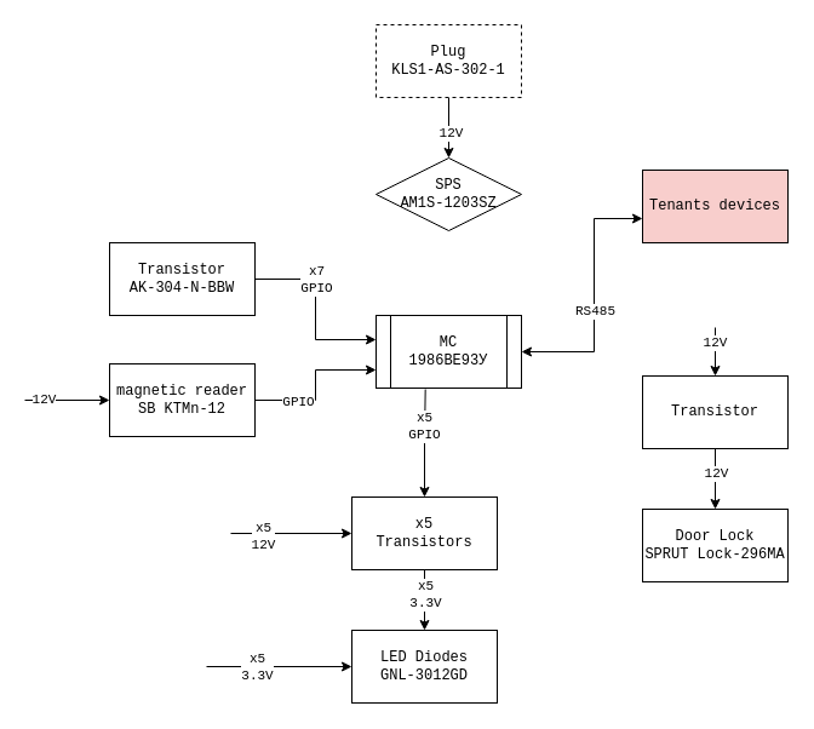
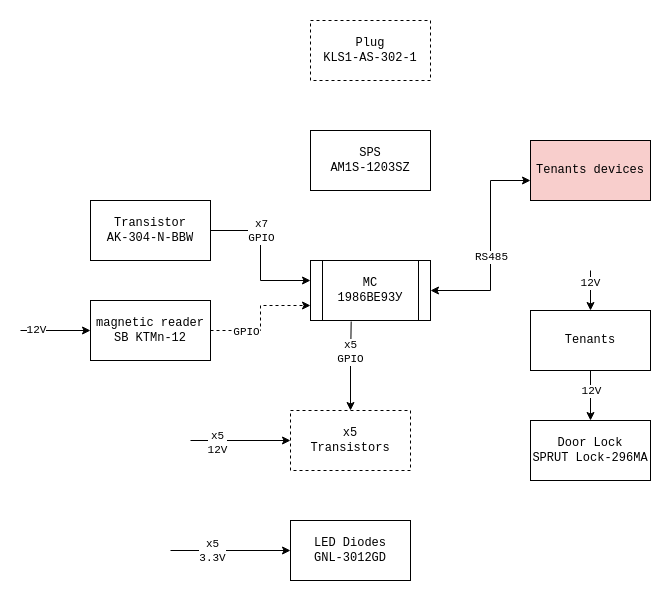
  <mxCell id="0" />
  <mxCell id="1" parent="0" />
  <mxCell id="2" value="" style="edgeStyle=orthogonalEdgeStyle;rounded=0;orthogonalLoop=1;jettySize=auto;html=1;startArrow=classic;startFill=1;endArrow=none;endFill=0;fontFamily=Courier New;" parent="1" source="4" target="23" edge="1"><mxGeometry relative="1" as="geometry"><Array as="points"><mxPoint x="260" y="280" /><mxPoint x="260" y="230" /></Array></mxGeometry></mxCell>
  <mxCell id="3" value="&lt;div&gt;x7&lt;/div&gt;&lt;div&gt;GPIO&lt;/div&gt;" style="edgeLabel;html=1;align=center;verticalAlign=middle;resizable=0;points=[];fontFamily=Courier New;" parent="2" vertex="1" connectable="0"><mxGeometry x="0.664" relative="1" as="geometry"><mxPoint x="25" as="offset" /></mxGeometry></mxCell>
  <mxCell id="4" value="&lt;div&gt;MC&lt;br&gt;&lt;/div&gt;&lt;div&gt;1986ВЕ93У&lt;/div&gt;" style="shape=process;whiteSpace=wrap;html=1;backgroundOutline=1;fontFamily=Courier New;" parent="1" vertex="1"><mxGeometry x="310" y="260" width="120" height="60" as="geometry" /></mxCell>
- <mxCell id="5" value="&lt;div&gt;SPS&lt;/div&gt;AM1S-1203SZ" style="rhombus;whiteSpace=wrap;html=1;fontFamily=Courier New;" parent="1" vertex="1"><mxGeometry x="310" y="130" width="120" height="60" as="geometry" /></mxCell>
- <mxCell id="6" value="" style="edgeStyle=orthogonalEdgeStyle;rounded=0;orthogonalLoop=1;jettySize=auto;html=1;fontFamily=Courier New;" parent="1" source="8" target="5" edge="1"><mxGeometry relative="1" as="geometry" /></mxCell>
- <mxCell id="7" value="12V" style="edgeLabel;html=1;align=center;verticalAlign=middle;resizable=0;points=[];fontFamily=Courier New;" parent="6" vertex="1" connectable="0"><mxGeometry x="0.16" y="1" relative="1" as="geometry"><mxPoint as="offset" /></mxGeometry></mxCell>
+ <mxCell id="5" value="&lt;div&gt;SPS&lt;/div&gt;AM1S-1203SZ" style="rounded=0;whiteSpace=wrap;html=1;fontFamily=Courier New;" parent="1" vertex="1"><mxGeometry x="310" y="130" width="120" height="60" as="geometry" /></mxCell>
  <mxCell id="8" value="&lt;div&gt;Plug&lt;/div&gt;&lt;div&gt;KLS1-AS-302-1&lt;br&gt;&lt;/div&gt;" style="rounded=0;whiteSpace=wrap;html=1;fontFamily=Courier New;dashed=1;" parent="1" vertex="1"><mxGeometry x="310" y="20" width="120" height="60" as="geometry" /></mxCell>
  <mxCell id="9" style="edgeStyle=orthogonalEdgeStyle;rounded=0;orthogonalLoop=1;jettySize=auto;html=1;fontFamily=Courier New;startArrow=classic;startFill=1;" parent="1" source="11" target="4" edge="1"><mxGeometry relative="1" as="geometry"><mxPoint x="510" y="260" as="targetPoint" /><Array as="points"><mxPoint x="490" y="180" /><mxPoint x="490" y="290" /></Array></mxGeometry></mxCell>
  <mxCell id="10" value="RS485" style="edgeLabel;html=1;align=center;verticalAlign=middle;resizable=0;points=[];fontFamily=Courier New;" parent="9" vertex="1" connectable="0"><mxGeometry x="0.103" relative="1" as="geometry"><mxPoint as="offset" /></mxGeometry></mxCell>
  <mxCell id="11" value="Tenants devices" style="rounded=0;whiteSpace=wrap;html=1;fontFamily=Courier New;fillColor=#f8cecc;" parent="1" vertex="1"><mxGeometry x="530" y="140" width="120" height="60" as="geometry" /></mxCell>
  <mxCell id="12" value="" style="edgeStyle=orthogonalEdgeStyle;rounded=0;orthogonalLoop=1;jettySize=auto;html=1;startArrow=none;startFill=0;endArrow=classic;endFill=1;fontFamily=Courier New;" parent="1" source="14" target="20" edge="1"><mxGeometry relative="1" as="geometry" /></mxCell>
  <mxCell id="13" value="12V" style="edgeLabel;html=1;align=center;verticalAlign=middle;resizable=0;points=[];fontFamily=Courier New;" parent="12" vertex="1" connectable="0"><mxGeometry x="0.35" relative="1" as="geometry"><mxPoint y="-14" as="offset" /></mxGeometry></mxCell>
- <mxCell id="14" value="Transistor" style="rounded=0;whiteSpace=wrap;html=1;fontFamily=Courier New;" parent="1" vertex="1"><mxGeometry x="530" y="310" width="120" height="60" as="geometry" /></mxCell>
+ <mxCell id="14" value="Tenants" style="rounded=0;whiteSpace=wrap;html=1;fontFamily=Courier New;" parent="1" vertex="1"><mxGeometry x="530" y="310" width="120" height="60" as="geometry" /></mxCell>
  <mxCell id="15" style="edgeStyle=orthogonalEdgeStyle;rounded=0;orthogonalLoop=1;jettySize=auto;html=1;entryX=0.339;entryY=1.017;entryDx=0;entryDy=0;entryPerimeter=0;fontFamily=Courier New;startArrow=classic;startFill=1;endArrow=none;endFill=0;exitX=0.5;exitY=0;exitDx=0;exitDy=0;" parent="1" source="31" target="4" edge="1"><mxGeometry relative="1" as="geometry" /></mxCell>
  <mxCell id="16" value="&lt;div&gt;x5&lt;/div&gt;&lt;div&gt;GPIO&lt;/div&gt;" style="edgeLabel;html=1;align=center;verticalAlign=middle;resizable=0;points=[];fontFamily=Courier New;" parent="15" vertex="1" connectable="0"><mxGeometry x="0.321" y="1" relative="1" as="geometry"><mxPoint as="offset" /></mxGeometry></mxCell>
  <mxCell id="17" value="&lt;div&gt;LED Diodes&lt;/div&gt;&lt;div&gt;GNL-3012GD&lt;br&gt;&lt;/div&gt;" style="rounded=0;whiteSpace=wrap;html=1;fontFamily=Courier New;" parent="1" vertex="1"><mxGeometry x="290" y="520" width="120" height="60" as="geometry" /></mxCell>
  <mxCell id="18" value="" style="endArrow=classic;html=1;rounded=0;fontFamily=Courier New;edgeStyle=orthogonalEdgeStyle;entryX=0;entryY=0.5;entryDx=0;entryDy=0;" parent="1" target="17" edge="1"><mxGeometry width="50" height="50" relative="1" as="geometry"><mxPoint x="170" y="550" as="sourcePoint" /><mxPoint x="260" y="390" as="targetPoint" /><Array as="points"><mxPoint x="170" y="550" /><mxPoint x="170" y="550" /></Array></mxGeometry></mxCell>
  <mxCell id="19" value="&lt;div&gt;x5&lt;/div&gt;&lt;div&gt;3.3V&lt;/div&gt;" style="edgeLabel;html=1;align=center;verticalAlign=middle;resizable=0;points=[];fontFamily=Courier New;" parent="18" vertex="1" connectable="0"><mxGeometry x="-0.325" relative="1" as="geometry"><mxPoint as="offset" /></mxGeometry></mxCell>
  <mxCell id="20" value="&lt;div&gt;Door Lock&lt;/div&gt;&lt;div&gt;SPRUT Lock-296MA&lt;br&gt;&lt;/div&gt;" style="rounded=0;whiteSpace=wrap;html=1;fontFamily=Courier New;" parent="1" vertex="1"><mxGeometry x="530" y="420" width="120" height="60" as="geometry" /></mxCell>
  <mxCell id="21" value="" style="endArrow=classic;html=1;rounded=0;entryX=0.5;entryY=0;entryDx=0;entryDy=0;fontFamily=Courier New;" parent="1" target="14" edge="1"><mxGeometry width="50" height="50" relative="1" as="geometry"><mxPoint x="590" y="270" as="sourcePoint" /><mxPoint x="650" y="240" as="targetPoint" /></mxGeometry></mxCell>
  <mxCell id="22" value="12V" style="edgeLabel;html=1;align=center;verticalAlign=middle;resizable=0;points=[];fontFamily=Courier New;" parent="21" vertex="1" connectable="0"><mxGeometry x="-0.414" y="-1" relative="1" as="geometry"><mxPoint as="offset" /></mxGeometry></mxCell>
  <mxCell id="23" value="&lt;div&gt;Transistor&lt;/div&gt;&lt;div&gt;AK-304-N-BBW&lt;br&gt;&lt;/div&gt;" style="rounded=0;whiteSpace=wrap;html=1;fontFamily=Courier New;" parent="1" vertex="1"><mxGeometry x="90" y="200" width="120" height="60" as="geometry" /></mxCell>
- <mxCell id="24" style="edgeStyle=orthogonalEdgeStyle;rounded=0;orthogonalLoop=1;jettySize=auto;html=1;entryX=0;entryY=0.75;entryDx=0;entryDy=0;fontFamily=Courier New;startArrow=none;startFill=0;endArrow=classic;endFill=1;" parent="1" source="26" target="4" edge="1"><mxGeometry relative="1" as="geometry" /></mxCell>
+ <mxCell id="24" style="edgeStyle=orthogonalEdgeStyle;rounded=0;orthogonalLoop=1;jettySize=auto;html=1;entryX=0;entryY=0.75;entryDx=0;entryDy=0;fontFamily=Courier New;startArrow=none;startFill=0;endArrow=classic;endFill=1;dashed=1;" parent="1" source="26" target="4" edge="1"><mxGeometry relative="1" as="geometry" /></mxCell>
  <mxCell id="25" value="GPIO" style="edgeLabel;html=1;align=center;verticalAlign=middle;resizable=0;points=[];fontFamily=Courier New;" parent="24" vertex="1" connectable="0"><mxGeometry x="-0.44" y="-1" relative="1" as="geometry"><mxPoint as="offset" /></mxGeometry></mxCell>
  <mxCell id="26" value="&lt;div&gt;magnetic reader&lt;/div&gt;&lt;div&gt;SB KTMn-12&lt;br&gt;&lt;/div&gt;" style="rounded=0;whiteSpace=wrap;html=1;fontFamily=Courier New;" parent="1" vertex="1"><mxGeometry x="90" y="300" width="120" height="60" as="geometry" /></mxCell>
  <mxCell id="27" value="" style="endArrow=classic;html=1;rounded=0;fontFamily=Courier New;entryX=0;entryY=0.5;entryDx=0;entryDy=0;" parent="1" target="26" edge="1"><mxGeometry width="50" height="50" relative="1" as="geometry"><mxPoint x="20" y="330" as="sourcePoint" /><mxPoint x="70" y="320" as="targetPoint" /></mxGeometry></mxCell>
  <mxCell id="28" value="12V" style="edgeLabel;html=1;align=center;verticalAlign=middle;resizable=0;points=[];fontFamily=Courier New;" parent="27" vertex="1" connectable="0"><mxGeometry x="-0.562" y="1" relative="1" as="geometry"><mxPoint as="offset" /></mxGeometry></mxCell>
- <mxCell id="29" value="" style="edgeStyle=orthogonalEdgeStyle;rounded=0;orthogonalLoop=1;jettySize=auto;html=1;fontFamily=Courier New;startArrow=none;startFill=0;endArrow=classic;endFill=1;" parent="1" source="31" target="17" edge="1"><mxGeometry relative="1" as="geometry" /></mxCell>
- <mxCell id="30" value="&lt;div&gt;x5&lt;/div&gt;&lt;div&gt;3.3V&lt;br&gt;&lt;/div&gt;" style="edgeLabel;html=1;align=center;verticalAlign=middle;resizable=0;points=[];fontFamily=Courier New;" parent="29" vertex="1" connectable="0"><mxGeometry x="-0.68" y="2" relative="1" as="geometry"><mxPoint x="-2" y="12" as="offset" /></mxGeometry></mxCell>
- <mxCell id="31" value="&lt;div&gt;x5&lt;/div&gt;&lt;div&gt;Transistors&lt;/div&gt;" style="rounded=0;whiteSpace=wrap;html=1;fontFamily=Courier New;" parent="1" vertex="1"><mxGeometry x="290" y="410" width="120" height="60" as="geometry" /></mxCell>
+ <mxCell id="31" value="&lt;div&gt;x5&lt;/div&gt;&lt;div&gt;Transistors&lt;/div&gt;" style="rounded=0;whiteSpace=wrap;html=1;fontFamily=Courier New;dashed=1;" parent="1" vertex="1"><mxGeometry x="290" y="410" width="120" height="60" as="geometry" /></mxCell>
  <mxCell id="32" value="" style="endArrow=classic;html=1;rounded=0;fontFamily=Courier New;entryX=0;entryY=0.5;entryDx=0;entryDy=0;" parent="1" target="31" edge="1"><mxGeometry width="50" height="50" relative="1" as="geometry"><mxPoint x="190" y="440" as="sourcePoint" /><mxPoint x="240" y="400" as="targetPoint" /></mxGeometry></mxCell>
  <mxCell id="33" value="&lt;div&gt;x5&lt;/div&gt;&lt;div&gt;12V&lt;br&gt;&lt;/div&gt;" style="edgeLabel;html=1;align=center;verticalAlign=middle;resizable=0;points=[];fontFamily=Courier New;" parent="32" vertex="1" connectable="0"><mxGeometry x="-0.473" y="-2" relative="1" as="geometry"><mxPoint as="offset" /></mxGeometry></mxCell>
